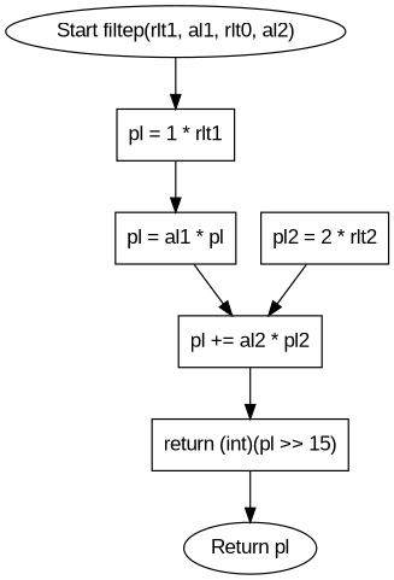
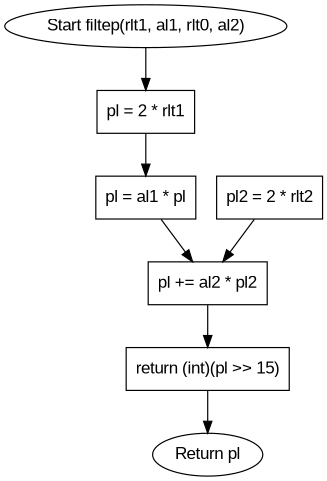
  digraph {
    rankdir=TB
    node [fontname=Arial shape=box]
    edge [fontname=Arial]
    n1 [label="Start filtep(rlt1, al1, rlt0, al2)" shape=ellipse]
-   n2 [label="pl = 1 * rlt1"]
+   n2 [label="pl = 2 * rlt1"]
    n3 [label="pl = al1 * pl"]
    n4 [label="Return pl" shape=ellipse]
    n5 [label="pl += al2 * pl2"]
    n6 [label="pl2 = 2 * rlt2"]
    n7 [label="return (int)(pl >> 15)"]
    n1 -> n2
    n2 -> n3
    n3 -> n5
    n5 -> n7
    n6 -> n5
    n7 -> n4
  }
